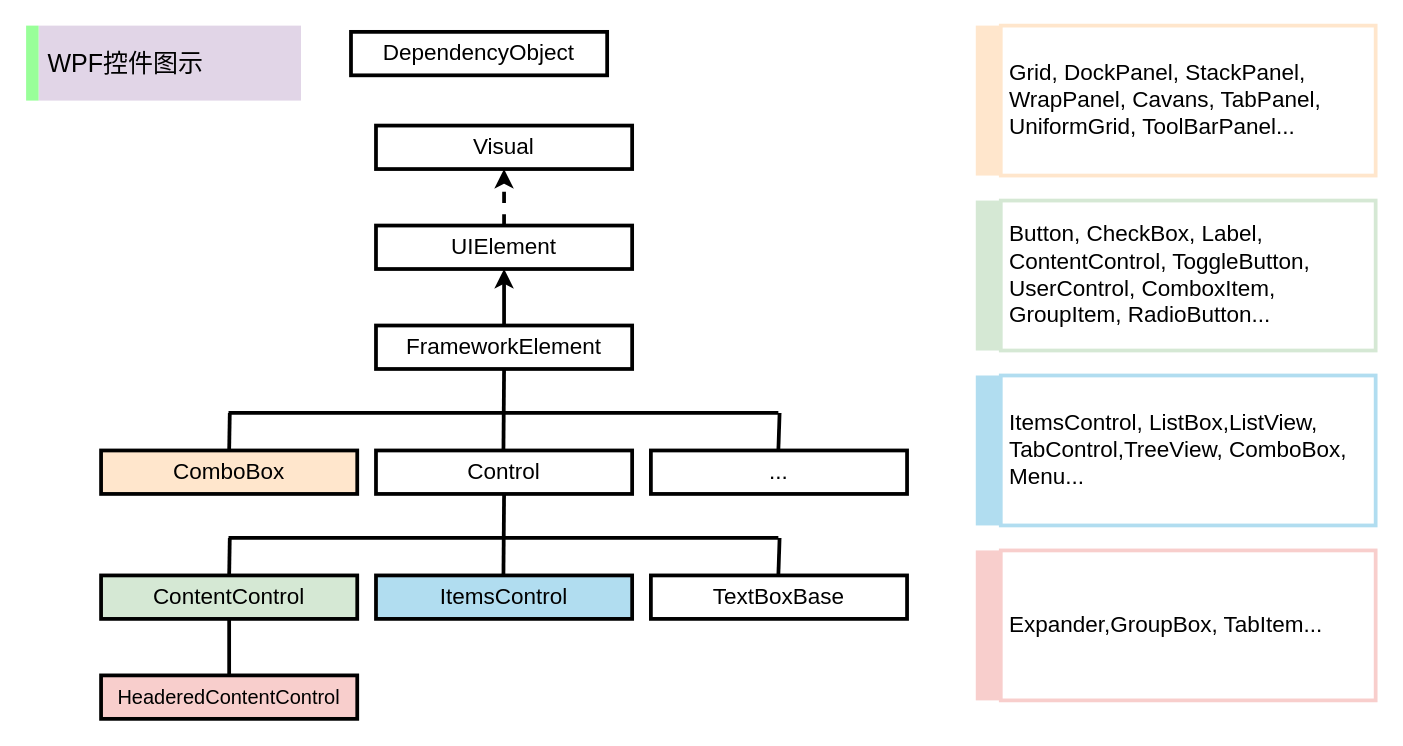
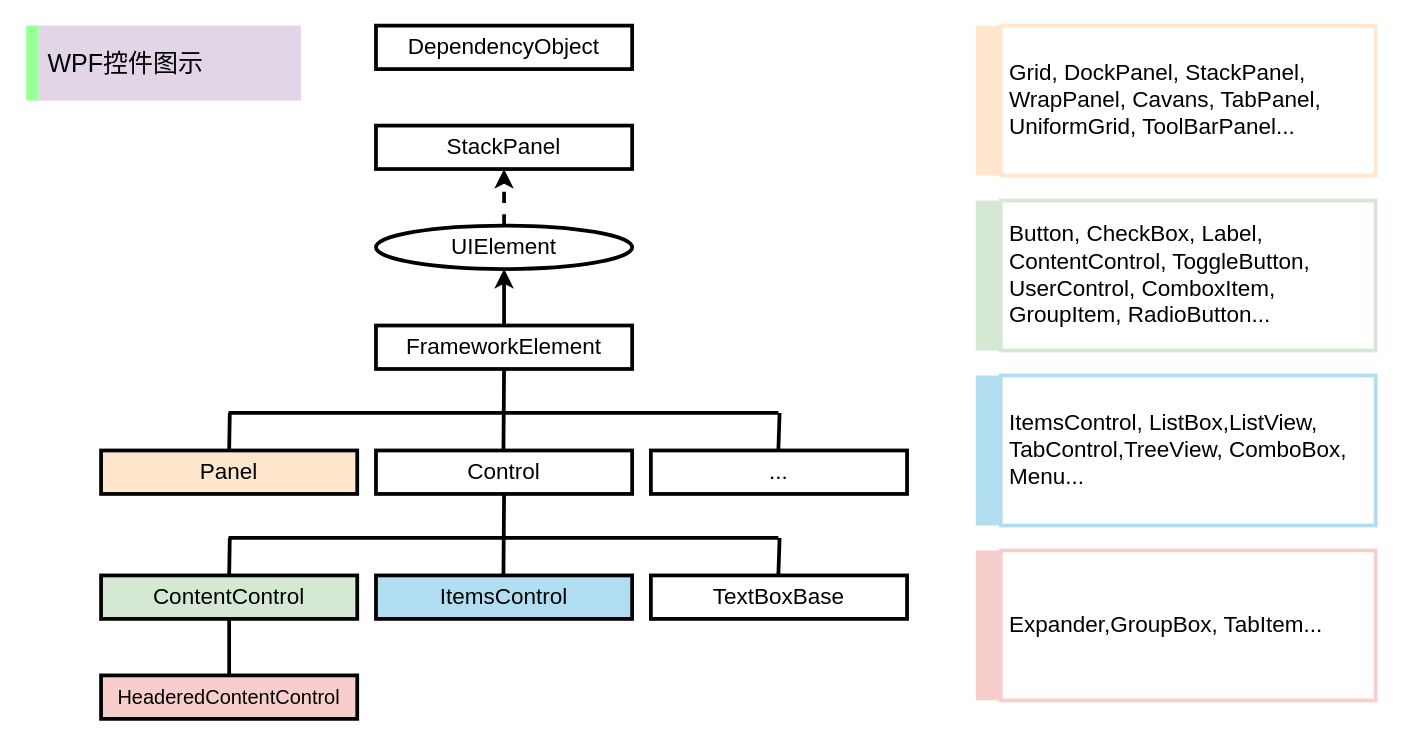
  <mxCell id="0" />
  <mxCell id="1" parent="0" />
  <mxCell id="2" value="&amp;nbsp;WPF控件图示" style="rounded=0;whiteSpace=wrap;html=1;strokeColor=none;fontSize=20;align=left;fillColor=#e1d5e7;" vertex="1" parent="1"><mxGeometry x="30" y="20" width="210" height="60" as="geometry" /></mxCell>
  <mxCell id="3" value="" style="rounded=0;whiteSpace=wrap;html=1;fontSize=15;strokeColor=none;fillColor=#99FF99;" vertex="1" parent="1"><mxGeometry x="20" y="20" width="10" height="60" as="geometry" /></mxCell>
  <mxCell id="4" value="HeaderedContentControl" style="rounded=0;whiteSpace=wrap;html=1;fontSize=16;fillColor=#f8cecc;strokeWidth=3;gradientColor=none;" vertex="1" parent="1"><mxGeometry x="80" y="540" width="205" height="34.78" as="geometry" /></mxCell>
  <mxCell id="5" value="Grid, DockPanel, StackPanel, WrapPanel, Cavans, TabPanel, UniformGrid, ToolBarPanel..." style="rounded=0;whiteSpace=wrap;html=1;fillColor=#FFFFFF;fontSize=18;align=left;strokeColor=#FFE6CC;strokeWidth=3;perimeterSpacing=0;spacingLeft=5;" vertex="1" parent="1"><mxGeometry x="800" y="20" width="300" height="120" as="geometry" /></mxCell>
  <mxCell id="6" value="" style="rounded=0;whiteSpace=wrap;html=1;fillColor=#ffe6cc;fontSize=15;strokeColor=none;" vertex="1" parent="1"><mxGeometry x="780" y="20" width="20" height="120" as="geometry" /></mxCell>
  <mxCell id="7" value="Button, CheckBox, Label, ContentControl, ToggleButton, UserControl, ComboxItem, GroupItem, RadioButton..." style="rounded=0;whiteSpace=wrap;html=1;fontSize=18;align=left;spacingLeft=5;fillColor=#FFFFFF;strokeWidth=3;strokeColor=#d5e8d4;" vertex="1" parent="1"><mxGeometry x="800" y="160" width="300" height="120" as="geometry" /></mxCell>
  <mxCell id="8" value="" style="rounded=0;whiteSpace=wrap;html=1;fillColor=#d5e8d4;fontSize=15;gradientColor=none;strokeColor=none;" vertex="1" parent="1"><mxGeometry x="780" y="160" width="20" height="120" as="geometry" /></mxCell>
  <mxCell id="9" value="ItemsControl, ListBox,ListView, TabControl,TreeView, ComboBox, Menu..." style="rounded=0;whiteSpace=wrap;html=1;fillColor=#FFFFFF;fontSize=18;align=left;spacingLeft=5;strokeWidth=3;strokeColor=#b1ddf0;" vertex="1" parent="1"><mxGeometry x="800" y="300" width="300" height="120" as="geometry" /></mxCell>
  <mxCell id="10" value="" style="rounded=0;whiteSpace=wrap;html=1;fillColor=#b1ddf0;fontSize=15;strokeColor=none;" vertex="1" parent="1"><mxGeometry x="780" y="300" width="20" height="120" as="geometry" /></mxCell>
  <mxCell id="11" value="Expander,GroupBox, TabItem..." style="rounded=0;whiteSpace=wrap;html=1;fillColor=#FFFFFF;fontSize=18;align=left;spacingLeft=5;strokeColor=#f8cecc;strokeWidth=3;" vertex="1" parent="1"><mxGeometry x="800" y="440" width="300" height="120" as="geometry" /></mxCell>
  <mxCell id="12" value="" style="rounded=0;whiteSpace=wrap;html=1;fillColor=#f8cecc;fontSize=15;gradientColor=none;strokeColor=none;" vertex="1" parent="1"><mxGeometry x="780" y="440" width="20" height="120" as="geometry" /></mxCell>
- <mxCell id="13" value="DependencyObject" style="rounded=0;whiteSpace=wrap;html=1;fontSize=18;fillColor=#FFFFFF;strokeWidth=3;" vertex="1" parent="1"><mxGeometry x="280" y="25" width="205" height="34.78" as="geometry" /></mxCell>
- <mxCell id="14" value="Visual" style="rounded=0;whiteSpace=wrap;html=1;fontSize=18;fillColor=#FFFFFF;strokeWidth=3;" vertex="1" parent="1"><mxGeometry x="300" y="100" width="205" height="34.78" as="geometry" /></mxCell>
- <mxCell id="15" value="UIElement" style="rounded=0;whiteSpace=wrap;html=1;fontSize=18;fillColor=#FFFFFF;strokeWidth=3;" vertex="1" parent="1"><mxGeometry x="300" y="180" width="205" height="34.78" as="geometry" /></mxCell>
+ <mxCell id="13" value="DependencyObject" style="rounded=0;whiteSpace=wrap;html=1;fontSize=18;fillColor=#FFFFFF;strokeWidth=3;" vertex="1" parent="1"><mxGeometry x="300" y="20" width="205" height="34.78" as="geometry" /></mxCell>
+ <mxCell id="14" value="StackPanel" style="rounded=0;whiteSpace=wrap;html=1;fontSize=18;fillColor=#FFFFFF;strokeWidth=3;" vertex="1" parent="1"><mxGeometry x="300" y="100" width="205" height="34.78" as="geometry" /></mxCell>
+ <mxCell id="15" value="UIElement" style="ellipse;whiteSpace=wrap;html=1;fontSize=18;fillColor=#FFFFFF;strokeWidth=3;" vertex="1" parent="1"><mxGeometry x="300" y="180" width="205" height="34.78" as="geometry" /></mxCell>
  <mxCell id="16" value="FrameworkElement" style="rounded=0;whiteSpace=wrap;html=1;fontSize=18;fillColor=#FFFFFF;strokeWidth=3;" vertex="1" parent="1"><mxGeometry x="300" y="260" width="205" height="34.78" as="geometry" /></mxCell>
- <mxCell id="17" value="ComboBox" style="rounded=0;whiteSpace=wrap;html=1;fontSize=18;fillColor=#ffe6cc;strokeWidth=3;" vertex="1" parent="1"><mxGeometry x="80" y="360" width="205" height="34.78" as="geometry" /></mxCell>
+ <mxCell id="17" value="Panel" style="rounded=0;whiteSpace=wrap;html=1;fontSize=18;fillColor=#ffe6cc;strokeWidth=3;" vertex="1" parent="1"><mxGeometry x="80" y="360" width="205" height="34.78" as="geometry" /></mxCell>
  <mxCell id="18" value="Control" style="rounded=0;whiteSpace=wrap;html=1;fontSize=18;fillColor=#FFFFFF;strokeWidth=3;" vertex="1" parent="1"><mxGeometry x="300" y="360" width="205" height="34.78" as="geometry" /></mxCell>
  <mxCell id="19" value="..." style="rounded=0;whiteSpace=wrap;html=1;fontSize=18;fillColor=#FFFFFF;strokeWidth=3;" vertex="1" parent="1"><mxGeometry x="520" y="360" width="205" height="34.78" as="geometry" /></mxCell>
  <mxCell id="20" value="TextBoxBase" style="rounded=0;whiteSpace=wrap;html=1;fontSize=18;fillColor=#FFFFFF;strokeWidth=3;" vertex="1" parent="1"><mxGeometry x="520" y="460" width="205" height="34.78" as="geometry" /></mxCell>
  <mxCell id="21" value="ItemsControl" style="rounded=0;whiteSpace=wrap;html=1;fontSize=18;fillColor=#b1ddf0;strokeWidth=3;" vertex="1" parent="1"><mxGeometry x="300" y="460" width="205" height="34.78" as="geometry" /></mxCell>
  <mxCell id="22" value="ContentControl" style="rounded=0;whiteSpace=wrap;html=1;fontSize=18;fillColor=#d5e8d4;strokeWidth=3;gradientColor=none;" vertex="1" parent="1"><mxGeometry x="80" y="460" width="205" height="34.78" as="geometry" /></mxCell>
  <mxCell id="23" value="" style="endArrow=none;html=1;fontSize=20;exitX=0.5;exitY=0;exitDx=0;exitDy=0;strokeWidth=3;" edge="1" parent="1" source="17"><mxGeometry width="50" height="50" relative="1" as="geometry"><mxPoint x="170" y="280" as="sourcePoint" /><mxPoint x="183" y="330" as="targetPoint" /></mxGeometry></mxCell>
  <mxCell id="24" value="" style="endArrow=none;html=1;fontSize=20;exitX=0.5;exitY=0;exitDx=0;exitDy=0;entryX=0.5;entryY=1;entryDx=0;entryDy=0;strokeWidth=3;" edge="1" parent="1" target="16"><mxGeometry width="50" height="50" relative="1" as="geometry"><mxPoint x="402" y="360" as="sourcePoint" /><mxPoint x="402.5" y="320" as="targetPoint" /></mxGeometry></mxCell>
  <mxCell id="25" value="" style="endArrow=none;html=1;fontSize=20;exitX=0.5;exitY=0;exitDx=0;exitDy=0;strokeWidth=3;" edge="1" parent="1"><mxGeometry width="50" height="50" relative="1" as="geometry"><mxPoint x="622" y="360" as="sourcePoint" /><mxPoint x="623" y="330" as="targetPoint" /></mxGeometry></mxCell>
  <mxCell id="26" value="" style="endArrow=none;html=1;fontSize=20;strokeWidth=3;" edge="1" parent="1"><mxGeometry width="50" height="50" relative="1" as="geometry"><mxPoint x="182" y="330" as="sourcePoint" /><mxPoint x="622" y="330" as="targetPoint" /></mxGeometry></mxCell>
  <mxCell id="27" value="" style="endArrow=none;html=1;fontSize=20;exitX=0.5;exitY=0;exitDx=0;exitDy=0;entryX=0.5;entryY=1;entryDx=0;entryDy=0;strokeWidth=3;" edge="1" parent="1"><mxGeometry width="50" height="50" relative="1" as="geometry"><mxPoint x="402" y="460" as="sourcePoint" /><mxPoint x="402.5" y="394.78" as="targetPoint" /></mxGeometry></mxCell>
  <mxCell id="28" value="" style="endArrow=none;html=1;fontSize=20;exitX=0.5;exitY=0;exitDx=0;exitDy=0;strokeWidth=3;" edge="1" parent="1"><mxGeometry width="50" height="50" relative="1" as="geometry"><mxPoint x="182.5" y="460" as="sourcePoint" /><mxPoint x="183" y="430" as="targetPoint" /></mxGeometry></mxCell>
  <mxCell id="29" value="" style="endArrow=none;html=1;fontSize=20;exitX=0.5;exitY=0;exitDx=0;exitDy=0;strokeWidth=3;" edge="1" parent="1"><mxGeometry width="50" height="50" relative="1" as="geometry"><mxPoint x="622" y="460" as="sourcePoint" /><mxPoint x="623" y="430" as="targetPoint" /></mxGeometry></mxCell>
  <mxCell id="30" value="" style="endArrow=none;html=1;fontSize=20;strokeWidth=3;" edge="1" parent="1"><mxGeometry width="50" height="50" relative="1" as="geometry"><mxPoint x="182" y="430" as="sourcePoint" /><mxPoint x="622" y="430" as="targetPoint" /></mxGeometry></mxCell>
  <mxCell id="31" value="" style="endArrow=none;html=1;fontSize=20;exitX=0.5;exitY=0;exitDx=0;exitDy=0;strokeWidth=3;" edge="1" parent="1" source="4"><mxGeometry width="50" height="50" relative="1" as="geometry"><mxPoint x="182" y="524.78" as="sourcePoint" /><mxPoint x="182.5" y="494.78" as="targetPoint" /></mxGeometry></mxCell>
  <mxCell id="32" value="" style="endArrow=classic;html=1;strokeWidth=3;fontSize=16;entryX=0.5;entryY=1;entryDx=0;entryDy=0;exitX=0.5;exitY=0;exitDx=0;exitDy=0;" edge="1" parent="1" source="16" target="15"><mxGeometry width="50" height="50" relative="1" as="geometry"><mxPoint x="390" y="270" as="sourcePoint" /><mxPoint x="440" y="220" as="targetPoint" /></mxGeometry></mxCell>
  <mxCell id="33" value="" style="endArrow=classic;html=1;strokeWidth=3;fontSize=16;exitX=0.5;exitY=0;exitDx=0;exitDy=0;entryX=0.5;entryY=1;entryDx=0;entryDy=0;dashed=1;" edge="1" parent="1" source="15" target="14"><mxGeometry width="50" height="50" relative="1" as="geometry"><mxPoint x="380" y="180" as="sourcePoint" /><mxPoint x="430" y="130" as="targetPoint" /></mxGeometry></mxCell>
